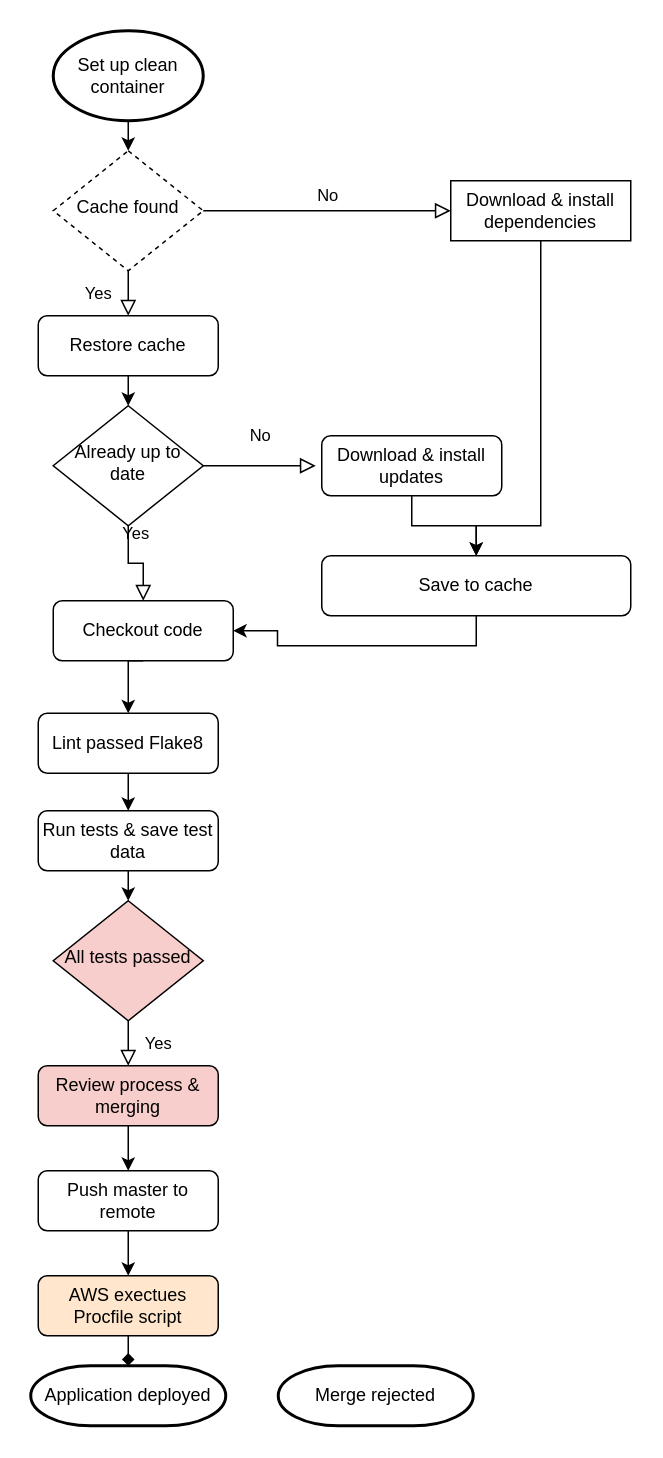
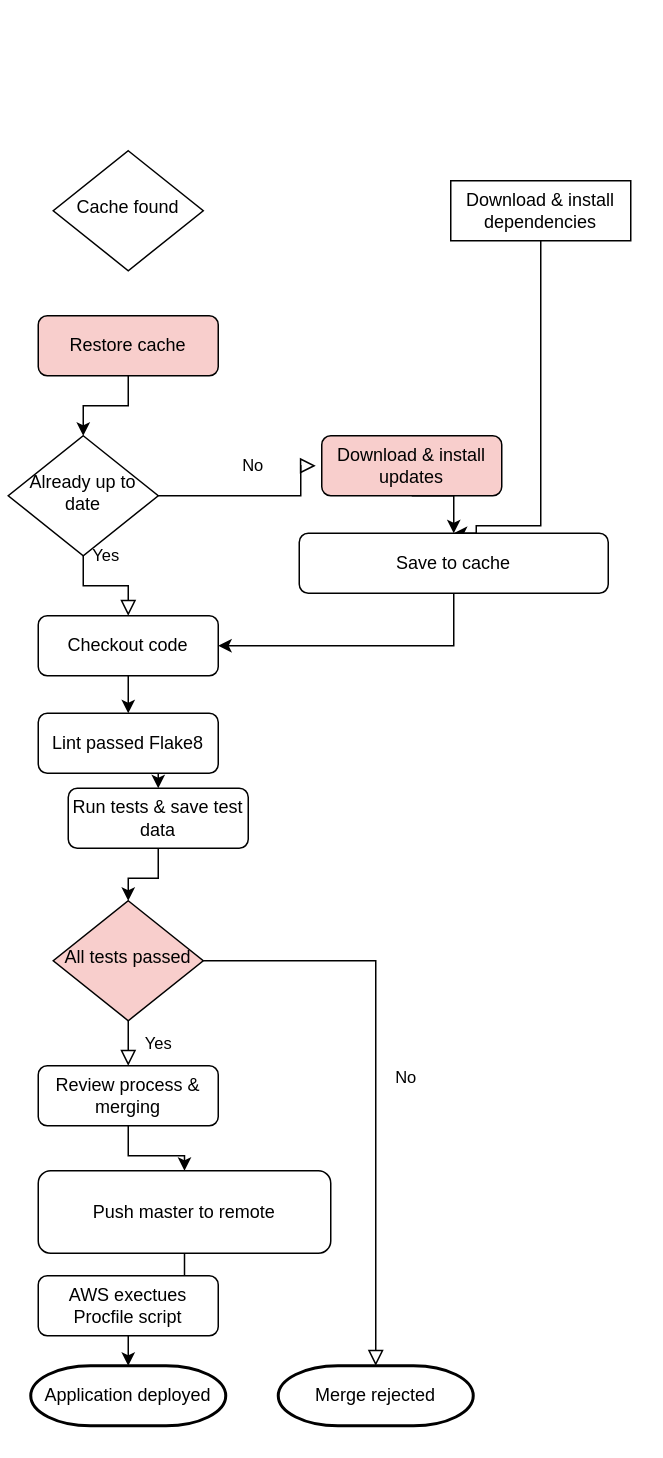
  <mxCell id="0" />
  <mxCell id="1" parent="0" />
- <mxCell id="2" value="Yes" style="rounded=0;html=1;jettySize=auto;orthogonalLoop=1;fontSize=11;endArrow=block;endFill=0;endSize=8;strokeWidth=1;shadow=0;labelBackgroundColor=none;edgeStyle=orthogonalEdgeStyle;entryX=0.5;entryY=0;entryDx=0;entryDy=0;" parent="1" source="4" target="8" edge="1"><mxGeometry y="20" relative="1" as="geometry"><mxPoint as="offset" /><mxPoint x="85" y="250" as="targetPoint" /></mxGeometry></mxCell>
- <mxCell id="3" value="No" style="edgeStyle=orthogonalEdgeStyle;rounded=0;html=1;jettySize=auto;orthogonalLoop=1;fontSize=11;endArrow=block;endFill=0;endSize=8;strokeWidth=1;shadow=0;labelBackgroundColor=none;" parent="1" source="4" target="6" edge="1"><mxGeometry y="10" relative="1" as="geometry"><mxPoint as="offset" /></mxGeometry></mxCell>
- <mxCell id="4" value="Cache found" style="rhombus;whiteSpace=wrap;html=1;shadow=0;fontFamily=Helvetica;fontSize=12;align=center;strokeWidth=1;spacing=6;spacingTop=-4;dashed=1;" parent="1" vertex="1"><mxGeometry x="35" y="100" width="100" height="80" as="geometry" /></mxCell>
+ <mxCell id="4" value="Cache found" style="rhombus;whiteSpace=wrap;html=1;shadow=0;fontFamily=Helvetica;fontSize=12;align=center;strokeWidth=1;spacing=6;spacingTop=-4;" parent="1" vertex="1"><mxGeometry x="35" y="100" width="100" height="80" as="geometry" /></mxCell>
  <mxCell id="5" style="edgeStyle=orthogonalEdgeStyle;rounded=0;orthogonalLoop=1;jettySize=auto;html=1;exitX=0.5;exitY=1;exitDx=0;exitDy=0;entryX=0.5;entryY=0;entryDx=0;entryDy=0;" parent="1" source="6" target="15" edge="1"><mxGeometry relative="1" as="geometry"><mxPoint x="360" y="190" as="targetPoint" /><Array as="points"><mxPoint x="360" y="350" /><mxPoint x="317" y="350" /></Array></mxGeometry></mxCell>
  <mxCell id="6" value="Download &amp;amp; install dependencies" style="whiteSpace=wrap;html=1;fontSize=12;glass=0;strokeWidth=1;shadow=0;rounded=0;" parent="1" vertex="1"><mxGeometry x="300" y="120" width="120" height="40" as="geometry" /></mxCell>
  <mxCell id="7" style="edgeStyle=orthogonalEdgeStyle;rounded=0;orthogonalLoop=1;jettySize=auto;html=1;exitX=0.5;exitY=1;exitDx=0;exitDy=0;entryX=0.5;entryY=0;entryDx=0;entryDy=0;" parent="1" source="8" target="10" edge="1"><mxGeometry relative="1" as="geometry" /></mxCell>
- <mxCell id="8" value="Restore cache" style="rounded=1;whiteSpace=wrap;html=1;fontSize=12;glass=0;strokeWidth=1;shadow=0;" parent="1" vertex="1"><mxGeometry x="25" y="210" width="120" height="40" as="geometry" /></mxCell>
- <mxCell id="9" style="edgeStyle=orthogonalEdgeStyle;rounded=0;orthogonalLoop=1;jettySize=auto;html=1;exitX=0.5;exitY=1;exitDx=0;exitDy=0;entryX=0.5;entryY=0;entryDx=0;entryDy=0;exitPerimeter=0;" parent="1" source="32" target="4" edge="1"><mxGeometry relative="1" as="geometry"><mxPoint x="230" y="390" as="targetPoint" /><mxPoint x="85" y="80" as="sourcePoint" /></mxGeometry></mxCell>
- <mxCell id="10" value="Already up to date" style="rhombus;whiteSpace=wrap;html=1;shadow=0;fontFamily=Helvetica;fontSize=12;align=center;strokeWidth=1;spacing=6;spacingTop=-4;" parent="1" vertex="1"><mxGeometry x="35" y="270" width="100" height="80" as="geometry" /></mxCell>
+ <mxCell id="8" value="Restore cache" style="rounded=1;whiteSpace=wrap;html=1;fontSize=12;glass=0;strokeWidth=1;shadow=0;fillColor=#f8cecc;" parent="1" vertex="1"><mxGeometry x="25" y="210" width="120" height="40" as="geometry" /></mxCell>
+ <mxCell id="10" value="Already up to date" style="rhombus;whiteSpace=wrap;html=1;shadow=0;fontFamily=Helvetica;fontSize=12;align=center;strokeWidth=1;spacing=6;spacingTop=-4;" parent="1" vertex="1"><mxGeometry x="5" y="290" width="100" height="80" as="geometry" /></mxCell>
  <mxCell id="11" value="No" style="rounded=0;html=1;jettySize=auto;orthogonalLoop=1;fontSize=11;endArrow=block;endFill=0;endSize=8;strokeWidth=1;shadow=0;labelBackgroundColor=none;edgeStyle=orthogonalEdgeStyle;exitX=1;exitY=0.5;exitDx=0;exitDy=0;" parent="1" source="10" edge="1"><mxGeometry y="20" relative="1" as="geometry"><mxPoint as="offset" /><mxPoint x="200" y="300" as="sourcePoint" /><mxPoint x="210" y="310" as="targetPoint" /><Array as="points"><mxPoint x="200" y="310" /></Array></mxGeometry></mxCell>
  <mxCell id="12" style="edgeStyle=orthogonalEdgeStyle;rounded=0;orthogonalLoop=1;jettySize=auto;html=1;exitX=0.5;exitY=1;exitDx=0;exitDy=0;entryX=0.5;entryY=0;entryDx=0;entryDy=0;" parent="1" source="13" target="15" edge="1"><mxGeometry relative="1" as="geometry" /></mxCell>
- <mxCell id="13" value="Download &amp;amp; install updates" style="rounded=1;whiteSpace=wrap;html=1;fontSize=12;glass=0;strokeWidth=1;shadow=0;" parent="1" vertex="1"><mxGeometry x="214" y="290" width="120" height="40" as="geometry" /></mxCell>
+ <mxCell id="13" value="Download &amp;amp; install updates" style="rounded=1;whiteSpace=wrap;html=1;fontSize=12;glass=0;strokeWidth=1;shadow=0;fillColor=#f8cecc;" parent="1" vertex="1"><mxGeometry x="214" y="290" width="120" height="40" as="geometry" /></mxCell>
  <mxCell id="14" style="edgeStyle=orthogonalEdgeStyle;rounded=0;orthogonalLoop=1;jettySize=auto;html=1;exitX=0.5;exitY=1;exitDx=0;exitDy=0;entryX=1;entryY=0.5;entryDx=0;entryDy=0;" parent="1" source="15" target="18" edge="1"><mxGeometry relative="1" as="geometry" /></mxCell>
- <mxCell id="15" value="Save to cache" style="rounded=1;whiteSpace=wrap;html=1;fontSize=12;glass=0;strokeWidth=1;shadow=0;" parent="1" vertex="1"><mxGeometry x="214" y="370" width="206" height="40" as="geometry" /></mxCell>
+ <mxCell id="15" value="Save to cache" style="rounded=1;whiteSpace=wrap;html=1;fontSize=12;glass=0;strokeWidth=1;shadow=0;" parent="1" vertex="1"><mxGeometry x="199" y="355" width="206" height="40" as="geometry" /></mxCell>
  <mxCell id="16" value="Yes" style="rounded=0;html=1;jettySize=auto;orthogonalLoop=1;fontSize=11;endArrow=block;endFill=0;endSize=8;strokeWidth=1;shadow=0;labelBackgroundColor=none;edgeStyle=orthogonalEdgeStyle;exitX=0.5;exitY=1;exitDx=0;exitDy=0;entryX=0.5;entryY=0;entryDx=0;entryDy=0;" parent="1" source="10" target="18" edge="1"><mxGeometry y="20" relative="1" as="geometry"><mxPoint as="offset" /><mxPoint x="90" y="410" as="sourcePoint" /><mxPoint x="85" y="440" as="targetPoint" /></mxGeometry></mxCell>
  <mxCell id="17" style="edgeStyle=orthogonalEdgeStyle;rounded=0;orthogonalLoop=1;jettySize=auto;html=1;exitX=0.5;exitY=1;exitDx=0;exitDy=0;entryX=0.5;entryY=0;entryDx=0;entryDy=0;" parent="1" source="18" target="20" edge="1"><mxGeometry relative="1" as="geometry" /></mxCell>
- <mxCell id="18" value="Checkout code" style="rounded=1;whiteSpace=wrap;html=1;fontSize=12;glass=0;strokeWidth=1;shadow=0;" parent="1" vertex="1"><mxGeometry x="35" y="400" width="120" height="40" as="geometry" /></mxCell>
+ <mxCell id="18" value="Checkout code" style="rounded=1;whiteSpace=wrap;html=1;fontSize=12;glass=0;strokeWidth=1;shadow=0;" parent="1" vertex="1"><mxGeometry x="25" y="410" width="120" height="40" as="geometry" /></mxCell>
  <mxCell id="19" style="edgeStyle=orthogonalEdgeStyle;rounded=0;orthogonalLoop=1;jettySize=auto;html=1;exitX=0.5;exitY=1;exitDx=0;exitDy=0;entryX=0.5;entryY=0;entryDx=0;entryDy=0;" parent="1" source="20" target="22" edge="1"><mxGeometry relative="1" as="geometry" /></mxCell>
  <mxCell id="20" value="Lint passed Flake8" style="rounded=1;whiteSpace=wrap;html=1;fontSize=12;glass=0;strokeWidth=1;shadow=0;" parent="1" vertex="1"><mxGeometry x="25" y="475" width="120" height="40" as="geometry" /></mxCell>
  <mxCell id="21" style="edgeStyle=orthogonalEdgeStyle;rounded=0;orthogonalLoop=1;jettySize=auto;html=1;exitX=0.5;exitY=1;exitDx=0;exitDy=0;entryX=0.5;entryY=0;entryDx=0;entryDy=0;" parent="1" source="22" target="23" edge="1"><mxGeometry relative="1" as="geometry" /></mxCell>
- <mxCell id="22" value="Run tests &amp;amp; save test data" style="rounded=1;whiteSpace=wrap;html=1;fontSize=12;glass=0;strokeWidth=1;shadow=0;" parent="1" vertex="1"><mxGeometry x="25" y="540" width="120" height="40" as="geometry" /></mxCell>
+ <mxCell id="22" value="Run tests &amp;amp; save test data" style="rounded=1;whiteSpace=wrap;html=1;fontSize=12;glass=0;strokeWidth=1;shadow=0;" parent="1" vertex="1"><mxGeometry x="45" y="525" width="120" height="40" as="geometry" /></mxCell>
  <mxCell id="23" value="All tests passed" style="rhombus;whiteSpace=wrap;html=1;shadow=0;fontFamily=Helvetica;fontSize=12;align=center;strokeWidth=1;spacing=6;spacingTop=-4;fillColor=#f8cecc;" parent="1" vertex="1"><mxGeometry x="35" y="600" width="100" height="80" as="geometry" /></mxCell>
+ <mxCell id="24" value="No" style="rounded=0;html=1;jettySize=auto;orthogonalLoop=1;fontSize=11;endArrow=block;endFill=0;endSize=8;strokeWidth=1;shadow=0;labelBackgroundColor=none;edgeStyle=orthogonalEdgeStyle;exitX=1;exitY=0.5;exitDx=0;exitDy=0;entryX=0.5;entryY=0;entryDx=0;entryDy=0;entryPerimeter=0;" parent="1" source="23" target="34" edge="1"><mxGeometry y="20" relative="1" as="geometry"><mxPoint as="offset" /><mxPoint x="190" y="639.5" as="sourcePoint" /><mxPoint x="250" y="850" as="targetPoint" /><Array as="points" /></mxGeometry></mxCell>
  <mxCell id="25" value="Yes" style="rounded=0;html=1;jettySize=auto;orthogonalLoop=1;fontSize=11;endArrow=block;endFill=0;endSize=8;strokeWidth=1;shadow=0;labelBackgroundColor=none;edgeStyle=orthogonalEdgeStyle;exitX=0.5;exitY=1;exitDx=0;exitDy=0;entryX=0.5;entryY=0;entryDx=0;entryDy=0;" parent="1" source="23" target="27" edge="1"><mxGeometry y="20" relative="1" as="geometry"><mxPoint as="offset" /><mxPoint x="84.5" y="750" as="sourcePoint" /><mxPoint x="85" y="720" as="targetPoint" /></mxGeometry></mxCell>
  <mxCell id="26" value="" style="edgeStyle=orthogonalEdgeStyle;rounded=0;orthogonalLoop=1;jettySize=auto;html=1;" parent="1" source="27" target="29" edge="1"><mxGeometry relative="1" as="geometry" /></mxCell>
- <mxCell id="27" value="Review process &amp;amp; merging" style="rounded=1;whiteSpace=wrap;html=1;fontSize=12;glass=0;strokeWidth=1;shadow=0;fillColor=#f8cecc;" parent="1" vertex="1"><mxGeometry x="25" y="710" width="120" height="40" as="geometry" /></mxCell>
+ <mxCell id="27" value="Review process &amp;amp; merging" style="rounded=1;whiteSpace=wrap;html=1;fontSize=12;glass=0;strokeWidth=1;shadow=0;" parent="1" vertex="1"><mxGeometry x="25" y="710" width="120" height="40" as="geometry" /></mxCell>
  <mxCell id="28" value="" style="edgeStyle=orthogonalEdgeStyle;rounded=0;orthogonalLoop=1;jettySize=auto;html=1;" parent="1" source="29" target="31" edge="1"><mxGeometry relative="1" as="geometry" /></mxCell>
- <mxCell id="29" value="Push master to remote" style="rounded=1;whiteSpace=wrap;html=1;fontSize=12;glass=0;strokeWidth=1;shadow=0;" parent="1" vertex="1"><mxGeometry x="25" y="780" width="120" height="40" as="geometry" /></mxCell>
- <mxCell id="30" style="edgeStyle=orthogonalEdgeStyle;rounded=0;orthogonalLoop=1;jettySize=auto;html=1;exitX=0.5;exitY=1;exitDx=0;exitDy=0;entryX=0.5;entryY=0;entryDx=0;entryDy=0;entryPerimeter=0;endArrow=diamond;" parent="1" source="31" target="33" edge="1"><mxGeometry relative="1" as="geometry" /></mxCell>
- <mxCell id="31" value="AWS exectues Procfile script" style="rounded=1;whiteSpace=wrap;html=1;fontSize=12;glass=0;strokeWidth=1;shadow=0;fillColor=#ffe6cc;" parent="1" vertex="1"><mxGeometry x="25" y="850" width="120" height="40" as="geometry" /></mxCell>
- <mxCell id="32" value="&lt;span style=&quot;white-space: normal&quot;&gt;Set up clean container&lt;/span&gt;" style="strokeWidth=2;html=1;shape=mxgraph.flowchart.start_1;whiteSpace=wrap;" parent="1" vertex="1"><mxGeometry x="35" y="20" width="100" height="60" as="geometry" /></mxCell>
+ <mxCell id="29" value="Push master to remote" style="rounded=1;whiteSpace=wrap;html=1;fontSize=12;glass=0;strokeWidth=1;shadow=0;" parent="1" vertex="1"><mxGeometry x="25" y="780" width="195" height="55" as="geometry" /></mxCell>
+ <mxCell id="30" style="edgeStyle=orthogonalEdgeStyle;rounded=0;orthogonalLoop=1;jettySize=auto;html=1;exitX=0.5;exitY=1;exitDx=0;exitDy=0;entryX=0.5;entryY=0;entryDx=0;entryDy=0;entryPerimeter=0;" parent="1" source="31" target="33" edge="1"><mxGeometry relative="1" as="geometry" /></mxCell>
+ <mxCell id="31" value="AWS exectues Procfile script" style="rounded=1;whiteSpace=wrap;html=1;fontSize=12;glass=0;strokeWidth=1;shadow=0;" parent="1" vertex="1"><mxGeometry x="25" y="850" width="120" height="40" as="geometry" /></mxCell>
  <mxCell id="33" value="Application deployed" style="strokeWidth=2;html=1;shape=mxgraph.flowchart.terminator;whiteSpace=wrap;" parent="1" vertex="1"><mxGeometry x="20" y="910" width="130" height="40" as="geometry" /></mxCell>
  <mxCell id="34" value="Merge rejected" style="strokeWidth=2;html=1;shape=mxgraph.flowchart.terminator;whiteSpace=wrap;" parent="1" vertex="1"><mxGeometry x="185" y="910" width="130" height="40" as="geometry" /></mxCell>
